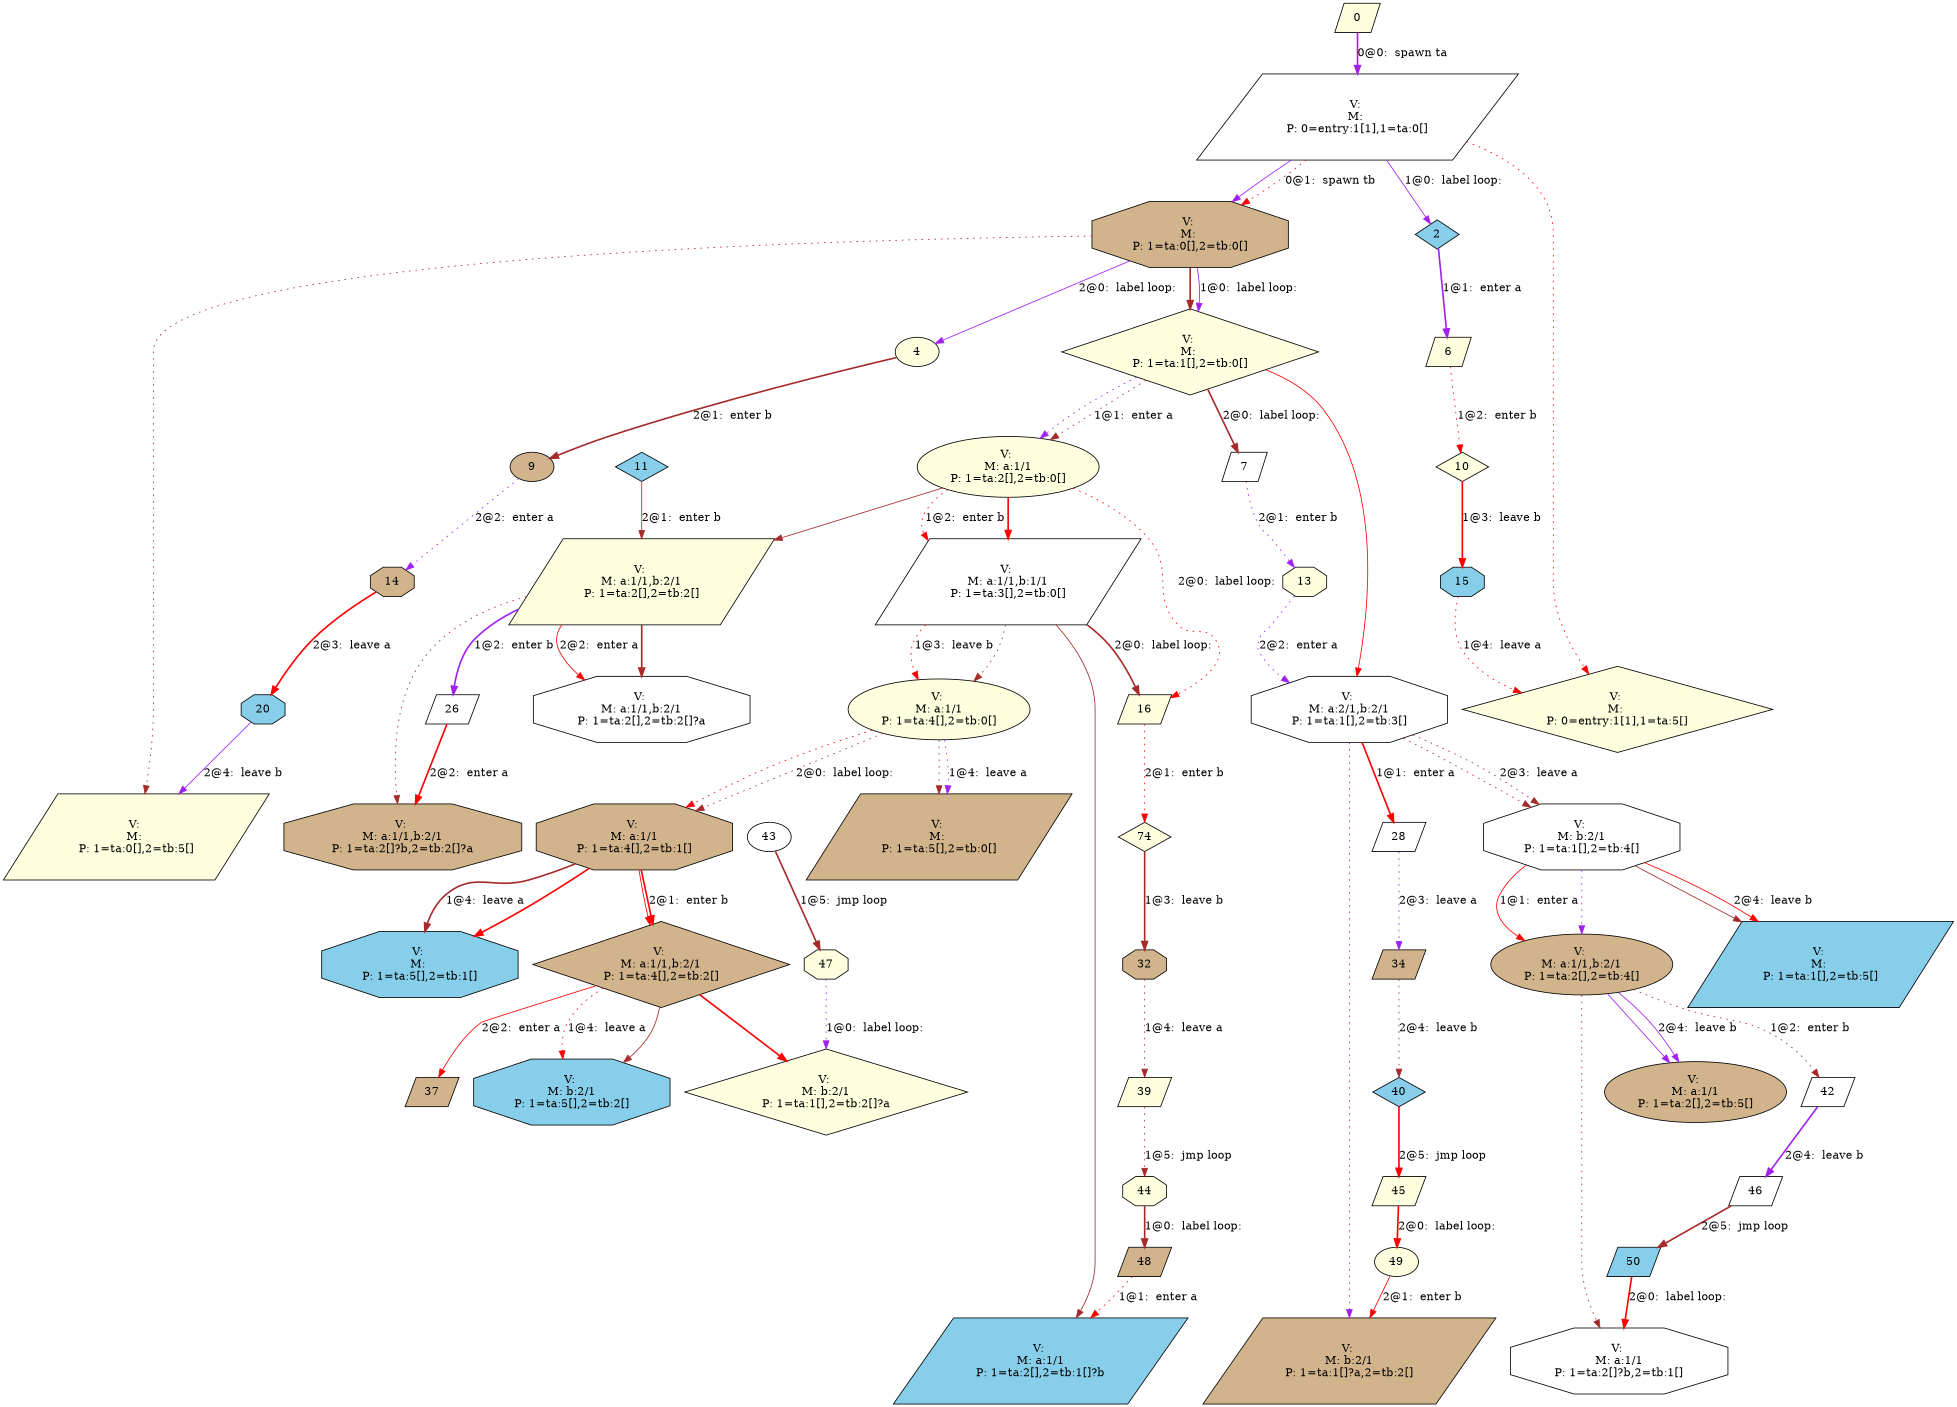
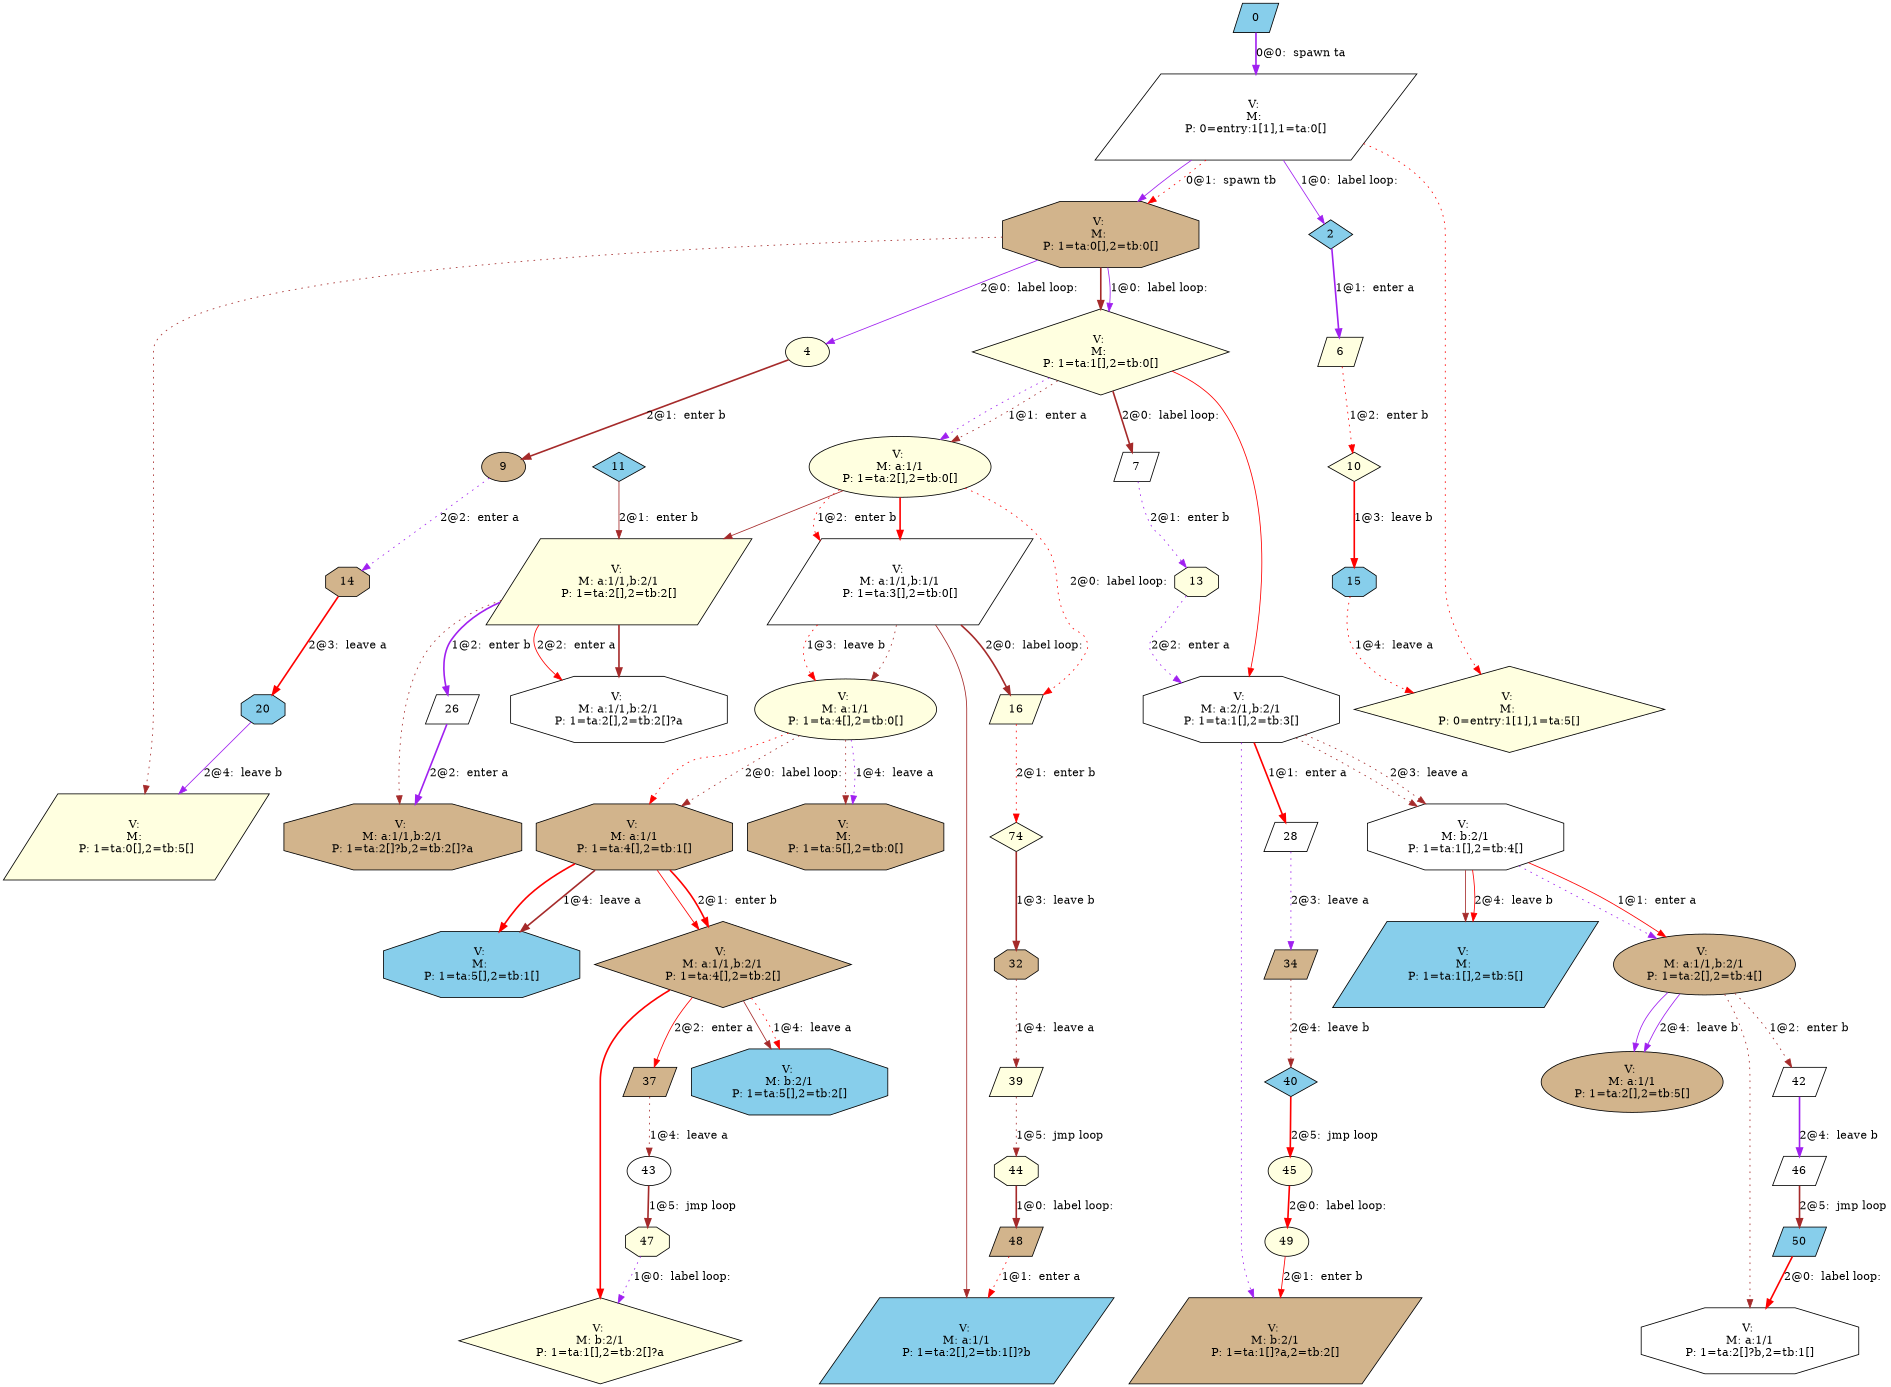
  digraph {
    node [fillcolor=lightyellow shape=parallelogram style=filled]
    edge [color=red style=dotted]
    n1 [fillcolor=white label="V: \nM: \nP: 0=entry:1[1],1=ta:0[]"]
    n2 [fillcolor=tan label="V: \nM: \nP: 1=ta:0[],2=tb:0[]" shape=octagon]
    n3 [label="V: \nM: \nP: 0=entry:1[1],1=ta:5[]" shape=diamond]
    2 [fillcolor=skyblue shape=diamond]
    n5 [label="V: \nM: \nP: 1=ta:1[],2=tb:0[]" shape=diamond]
    n6 [label="V: \nM: \nP: 1=ta:0[],2=tb:5[]"]
    4 [shape=ellipse]
    6
    n9 [label="V: \nM: a:1/1\nP: 1=ta:2[],2=tb:0[]" shape=ellipse]
    n10 [fillcolor=white label="V: \nM: a:2/1,b:2/1\nP: 1=ta:1[],2=tb:3[]" shape=octagon]
    7 [fillcolor=white]
    9 [fillcolor=tan shape=ellipse]
    n13 [fillcolor=white label="V: \nM: a:1/1,b:1/1\nP: 1=ta:3[],2=tb:0[]"]
    n14 [label="V: \nM: a:1/1,b:2/1\nP: 1=ta:2[],2=tb:2[]"]
    16
    n16 [fillcolor=white label="V: \nM: b:2/1\nP: 1=ta:1[],2=tb:4[]" shape=octagon]
    n17 [fillcolor=tan label="V: \nM: b:2/1\nP: 1=ta:1[]?a,2=tb:2[]"]
    28 [fillcolor=white]
    13 [shape=octagon]
    n20 [label="V: \nM: a:1/1\nP: 1=ta:4[],2=tb:0[]" shape=ellipse]
    n21 [fillcolor=skyblue label="V: \nM: a:1/1\nP: 1=ta:2[],2=tb:1[]?b"]
    n22 [fillcolor=white label="V: \nM: a:1/1,b:2/1\nP: 1=ta:2[],2=tb:2[]?a" shape=octagon]
    n23 [fillcolor=tan label="V: \nM: a:1/1,b:2/1\nP: 1=ta:2[]?b,2=tb:2[]?a" shape=octagon]
    26 [fillcolor=white]
    11 [fillcolor=skyblue shape=diamond]
    n26 [fillcolor=tan label="V: \nM: a:1/1\nP: 1=ta:4[],2=tb:1[]" shape=octagon]
-   n27 [fillcolor=tan label="V: \nM: \nP: 1=ta:5[],2=tb:0[]"]
+   n27 [fillcolor=tan label="V: \nM: \nP: 1=ta:5[],2=tb:0[]" shape=octagon]
    n28 [label=74 shape=diamond]
    n29 [fillcolor=tan label="V: \nM: a:1/1,b:2/1\nP: 1=ta:4[],2=tb:2[]" shape=diamond]
    n30 [fillcolor=skyblue label="V: \nM: \nP: 1=ta:5[],2=tb:1[]" shape=octagon]
    n31 [fillcolor=skyblue label="V: \nM: \nP: 1=ta:1[],2=tb:5[]"]
    n32 [fillcolor=tan label="V: \nM: a:1/1,b:2/1\nP: 1=ta:2[],2=tb:4[]" shape=ellipse]
    34 [fillcolor=tan]
    n34 [fillcolor=skyblue label="V: \nM: b:2/1\nP: 1=ta:5[],2=tb:2[]" shape=octagon]
    n35 [label="V: \nM: b:2/1\nP: 1=ta:1[],2=tb:2[]?a" shape=diamond]
    37 [fillcolor=tan]
    n37 [fillcolor=tan label="V: \nM: a:1/1\nP: 1=ta:2[],2=tb:5[]" shape=ellipse]
    n38 [fillcolor=white label="V: \nM: a:1/1\nP: 1=ta:2[]?b,2=tb:1[]" shape=octagon]
    42 [fillcolor=white]
    43 [fillcolor=white shape=ellipse]
    46 [fillcolor=white]
-   0
+   0 [fillcolor=skyblue]
    10 [shape=diamond]
    15 [fillcolor=skyblue shape=octagon]
    14 [fillcolor=tan shape=octagon]
    20 [fillcolor=skyblue shape=octagon]
    32 [fillcolor=tan shape=octagon]
    39
    40 [fillcolor=skyblue shape=diamond]
    44 [shape=octagon]
-   45
+   45 [shape=ellipse]
    47 [shape=octagon]
    48 [fillcolor=tan]
    49 [shape=ellipse]
    50 [fillcolor=skyblue]
    n1 -> n2 [color=purple style=solid weight=10]
    n1 -> n2 [label="0@1:  spawn tb\n"]
    n1 -> n3 [weight=10]
    n1 -> 2 [color=purple label="1@0:  label loop:\n" style=solid]
    n2 -> n5 [color=brown style=bold weight=10]
    n2 -> n5 [color=purple label="1@0:  label loop:\n" style=solid]
    n2 -> n6 [color=brown weight=10]
    n2 -> 4 [color=purple label="2@0:  label loop:\n" style=solid]
    2 -> 6 [color=purple label="1@1:  enter a\n" style=bold]
    n5 -> n9 [color=purple weight=10]
    n5 -> n9 [color=brown label="1@1:  enter a\n"]
    n5 -> n10 [style=solid weight=10]
    n5 -> 7 [color=brown label="2@0:  label loop:\n" style=bold]
    4 -> 9 [color=brown label="2@1:  enter b\n" style=bold]
    6 -> 10 [label="1@2:  enter b\n"]
    n9 -> n13 [style=bold weight=10]
    n9 -> n13 [label="1@2:  enter b\n"]
    n9 -> n14 [color=brown style=solid weight=10]
    n9 -> 16 [label="2@0:  label loop:\n"]
    n10 -> n16 [color=brown weight=10]
    n10 -> n16 [color=brown label="2@3:  leave a\n"]
    n10 -> n17 [color=purple weight=10]
    n10 -> 28 [label="1@1:  enter a\n" style=bold]
    7 -> 13 [color=purple label="2@1:  enter b\n"]
    9 -> 14 [color=purple label="2@2:  enter a\n"]
    n13 -> 16 [color=brown label="2@0:  label loop:\n" style=bold]
    n13 -> n20 [color=brown weight=10]
    n13 -> n20 [label="1@3:  leave b\n"]
    n13 -> n21 [color=brown style=solid weight=10]
    n14 -> n22 [color=brown style=bold weight=10]
    n14 -> n22 [label="2@2:  enter a\n" style=solid]
    n14 -> n23 [color=brown weight=10]
    n14 -> 26 [color=purple label="1@2:  enter b\n" style=bold]
    16 -> n28 [label="2@1:  enter b\n"]
    n16 -> n31 [color=brown style=solid weight=10]
    n16 -> n31 [label="2@4:  leave b\n" style=solid]
    n16 -> n32 [color=purple weight=10]
    n16 -> n32 [label="1@1:  enter a\n" style=solid]
    28 -> 34 [color=purple label="2@3:  leave a\n"]
    13 -> n10 [color=purple label="2@2:  enter a\n"]
    n20 -> n26 [weight=10]
    n20 -> n26 [color=brown label="2@0:  label loop:\n"]
    n20 -> n27 [color=brown weight=10]
    n20 -> n27 [color=purple label="1@4:  leave a\n"]
-   26 -> n23 [label="2@2:  enter a\n" style=bold]
+   26 -> n23 [color=purple label="2@2:  enter a\n" style=bold]
    11 -> n14 [color=brown label="2@1:  enter b\n" style=solid]
    n26 -> n29 [style=solid weight=10]
    n26 -> n29 [label="2@1:  enter b\n" style=bold]
    n26 -> n30 [style=bold weight=10]
    n26 -> n30 [color=brown label="1@4:  leave a\n" style=bold]
    n28 -> 32 [color=brown label="1@3:  leave b\n" style=bold]
    n29 -> n34 [color=brown style=solid weight=10]
    n29 -> n34 [label="1@4:  leave a\n"]
    n29 -> n35 [style=bold weight=10]
    n29 -> 37 [label="2@2:  enter a\n" style=solid]
    n32 -> n37 [color=purple style=solid weight=10]
    n32 -> n37 [color=purple label="2@4:  leave b\n" style=solid]
    n32 -> n38 [color=brown weight=10]
    n32 -> 42 [color=brown label="1@2:  enter b\n"]
    34 -> 40 [color=brown label="2@4:  leave b\n"]
+   37 -> 43 [color=brown label="1@4:  leave a\n"]
    42 -> 46 [color=purple label="2@4:  leave b\n" style=bold]
    43 -> 47 [color=brown label="1@5:  jmp loop\n" style=bold]
    46 -> 50 [color=brown label="2@5:  jmp loop\n" style=bold]
    0 -> n1 [color=purple label="0@0:  spawn ta\n" style=bold]
    10 -> 15 [label="1@3:  leave b\n" style=bold]
    15 -> n3 [label="1@4:  leave a\n"]
    14 -> 20 [label="2@3:  leave a\n" style=bold]
    20 -> n6 [color=purple label="2@4:  leave b\n" style=solid]
    32 -> 39 [color=brown label="1@4:  leave a\n"]
    39 -> 44 [color=brown label="1@5:  jmp loop\n"]
    40 -> 45 [label="2@5:  jmp loop\n" style=bold]
    44 -> 48 [color=brown label="1@0:  label loop:\n" style=bold]
    45 -> 49 [label="2@0:  label loop:\n" style=bold]
    47 -> n35 [color=purple label="1@0:  label loop:\n"]
    48 -> n21 [label="1@1:  enter a\n"]
    49 -> n17 [label="2@1:  enter b\n" style=solid]
    50 -> n38 [label="2@0:  label loop:\n" style=bold]
  }
